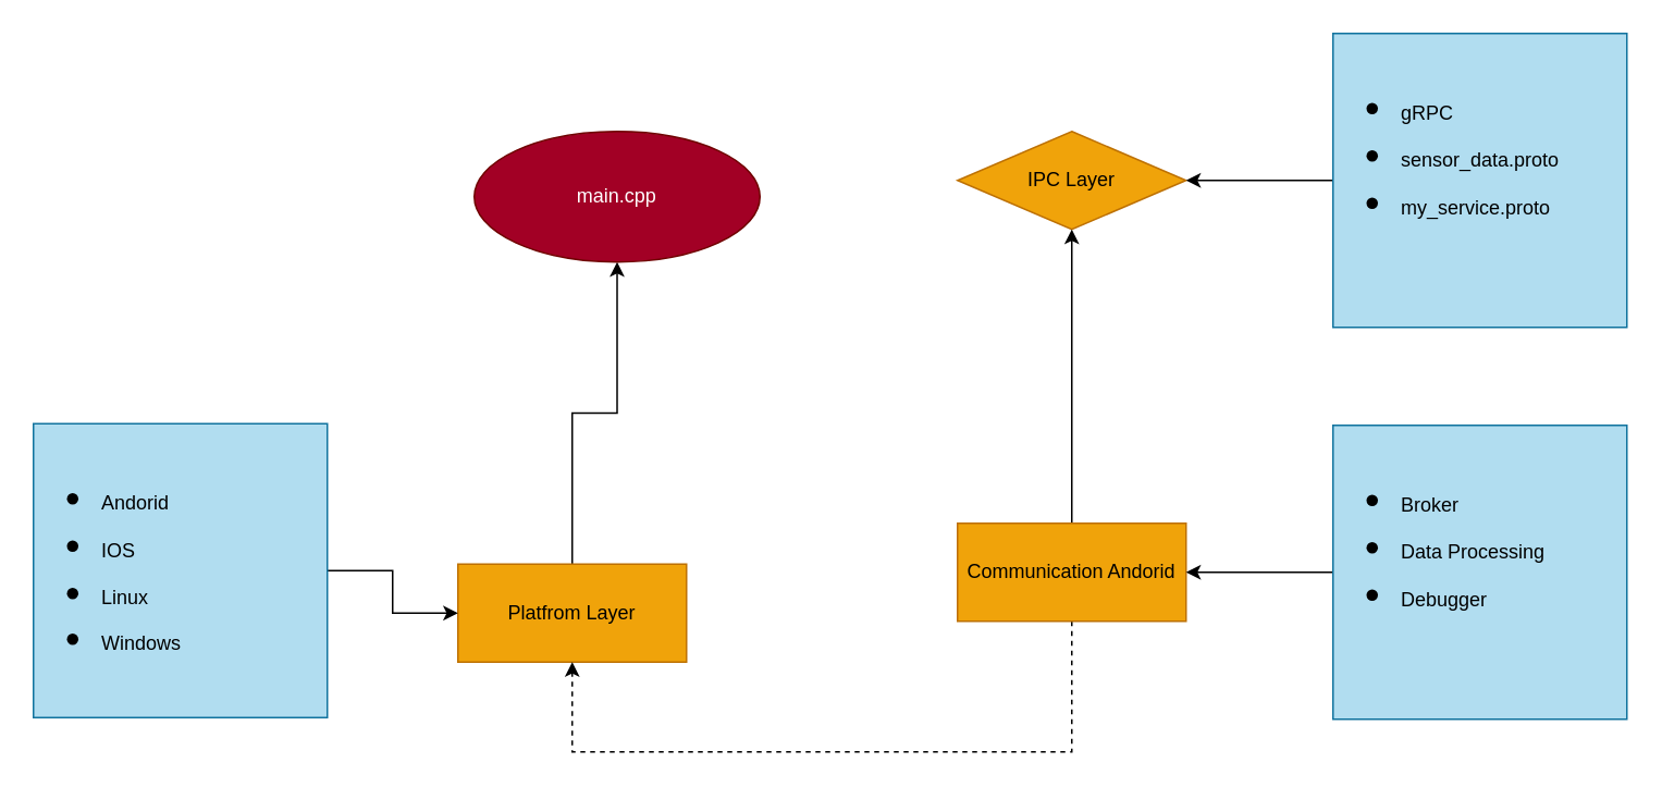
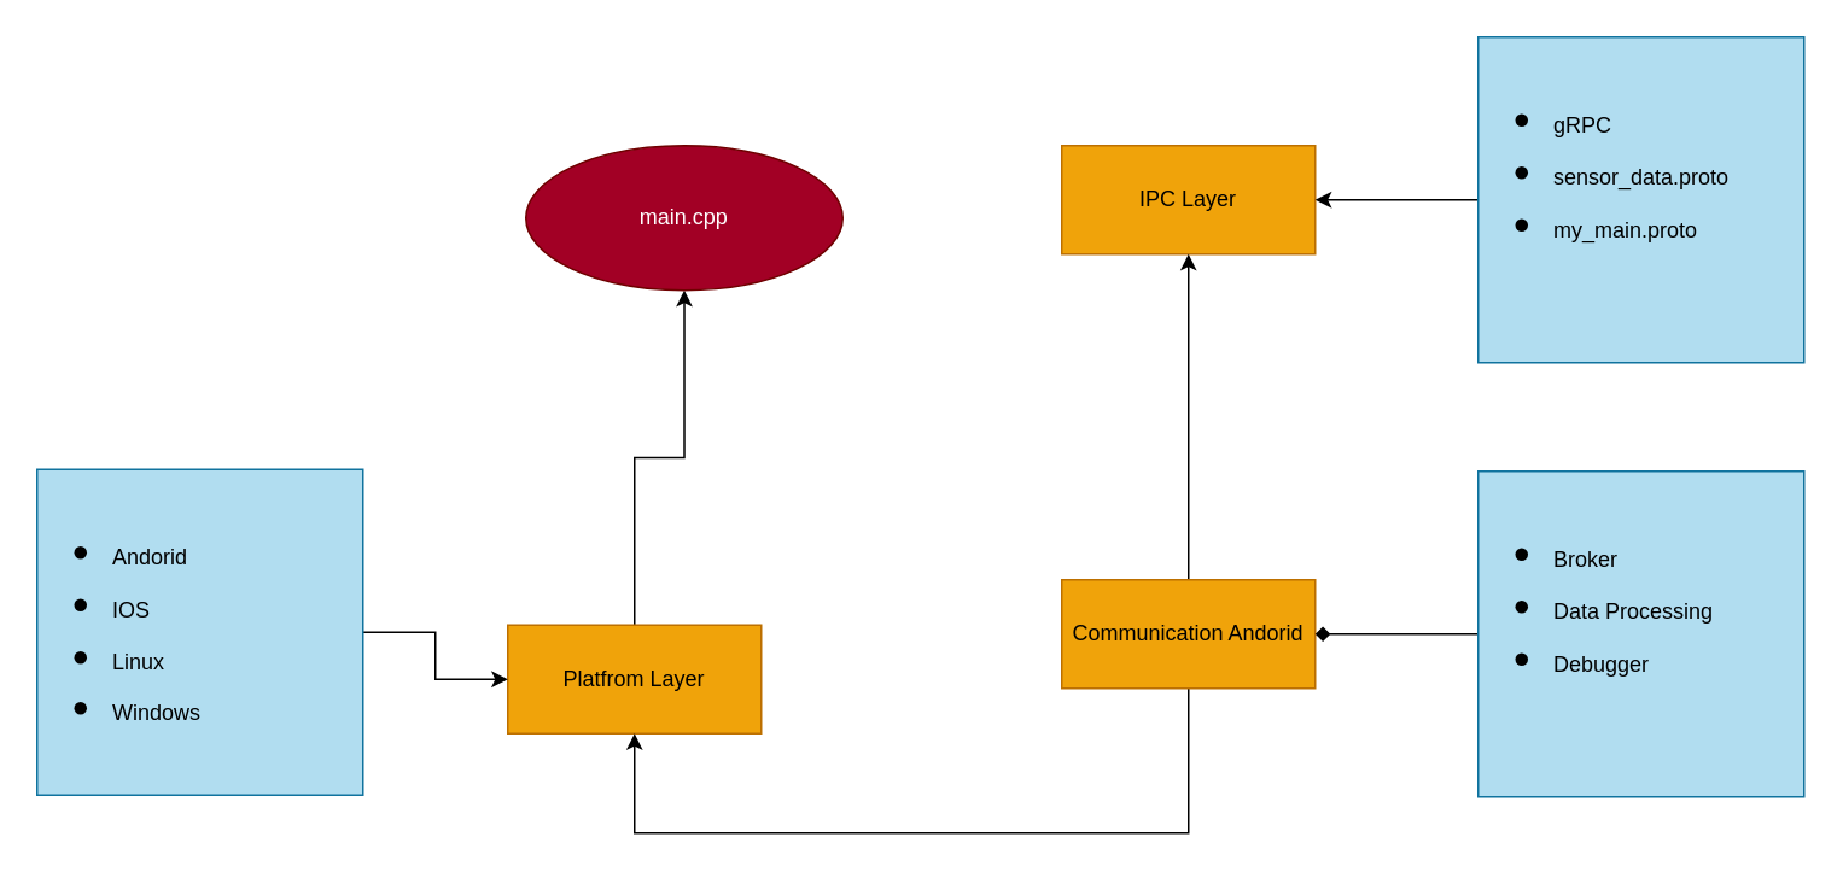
  <mxCell id="0" />
  <mxCell id="1" parent="0" />
  <mxCell id="2" style="edgeStyle=orthogonalEdgeStyle;rounded=0;orthogonalLoop=1;jettySize=auto;html=1;entryX=0.5;entryY=1;entryDx=0;entryDy=0;" edge="1" parent="1" source="3" target="14"><mxGeometry relative="1" as="geometry" /></mxCell>
  <mxCell id="3" value="Platfrom Layer" style="rounded=0;whiteSpace=wrap;html=1;fillColor=#f0a30a;fontColor=#000000;strokeColor=#BD7000;" vertex="1" parent="1"><mxGeometry x="280" y="345" width="140" height="60" as="geometry" /></mxCell>
- <mxCell id="4" value="IPC Layer" style="rhombus;whiteSpace=wrap;html=1;fillColor=#f0a30a;strokeColor=#BD7000;fontColor=#000000;" vertex="1" parent="1"><mxGeometry x="586" y="80" width="140" height="60" as="geometry" /></mxCell>
- <mxCell id="5" style="edgeStyle=orthogonalEdgeStyle;rounded=0;orthogonalLoop=1;jettySize=auto;html=1;entryX=0.5;entryY=1;entryDx=0;entryDy=0;dashed=1;" edge="1" parent="1" source="7" target="3"><mxGeometry relative="1" as="geometry"><Array as="points"><mxPoint x="656" y="460" /><mxPoint x="350" y="460" /></Array></mxGeometry></mxCell>
+ <mxCell id="4" value="IPC Layer" style="rounded=0;whiteSpace=wrap;html=1;fillColor=#f0a30a;strokeColor=#BD7000;fontColor=#000000;" vertex="1" parent="1"><mxGeometry x="586" y="80" width="140" height="60" as="geometry" /></mxCell>
+ <mxCell id="5" style="edgeStyle=orthogonalEdgeStyle;rounded=0;orthogonalLoop=1;jettySize=auto;html=1;entryX=0.5;entryY=1;entryDx=0;entryDy=0;" edge="1" parent="1" source="7" target="3"><mxGeometry relative="1" as="geometry"><Array as="points"><mxPoint x="656" y="460" /><mxPoint x="350" y="460" /></Array></mxGeometry></mxCell>
  <mxCell id="6" style="edgeStyle=orthogonalEdgeStyle;rounded=0;orthogonalLoop=1;jettySize=auto;html=1;entryX=0.5;entryY=1;entryDx=0;entryDy=0;" edge="1" parent="1" source="7" target="4"><mxGeometry relative="1" as="geometry" /></mxCell>
  <mxCell id="7" value="Communication Andorid" style="rounded=0;whiteSpace=wrap;html=1;fillColor=#f0a30a;fontColor=#000000;strokeColor=#BD7000;" vertex="1" parent="1"><mxGeometry x="586" y="320" width="140" height="60" as="geometry" /></mxCell>
- <mxCell id="8" style="edgeStyle=orthogonalEdgeStyle;rounded=0;orthogonalLoop=1;jettySize=auto;html=1;entryX=1;entryY=0.5;entryDx=0;entryDy=0;" edge="1" parent="1" source="9" target="7"><mxGeometry relative="1" as="geometry" /></mxCell>
+ <mxCell id="8" style="edgeStyle=orthogonalEdgeStyle;rounded=0;orthogonalLoop=1;jettySize=auto;html=1;entryX=1;entryY=0.5;entryDx=0;entryDy=0;endArrow=diamond;" edge="1" parent="1" source="9" target="7"><mxGeometry relative="1" as="geometry" /></mxCell>
  <mxCell id="9" value="&lt;h1 style=&quot;margin-top: 0px;&quot;&gt;&lt;ul&gt;&lt;li&gt;&lt;span style=&quot;font-size: 12px; font-weight: 400;&quot;&gt;Broker&lt;/span&gt;&lt;/li&gt;&lt;li&gt;&lt;span style=&quot;font-size: 12px; font-weight: 400;&quot;&gt;Data Processing&lt;/span&gt;&lt;/li&gt;&lt;li&gt;&lt;span style=&quot;font-size: 12px; font-weight: 400;&quot;&gt;Debugger&lt;/span&gt;&lt;/li&gt;&lt;/ul&gt;&lt;/h1&gt;" style="text;html=1;whiteSpace=wrap;overflow=hidden;rounded=0;fillColor=#b1ddf0;strokeColor=#10739e;" vertex="1" parent="1"><mxGeometry x="816" y="260" width="180" height="180" as="geometry" /></mxCell>
  <mxCell id="10" style="edgeStyle=orthogonalEdgeStyle;rounded=0;orthogonalLoop=1;jettySize=auto;html=1;entryX=0;entryY=0.5;entryDx=0;entryDy=0;" edge="1" parent="1" source="11" target="3"><mxGeometry relative="1" as="geometry" /></mxCell>
  <mxCell id="11" value="&lt;h1 style=&quot;margin-top: 0px;&quot;&gt;&lt;ul&gt;&lt;li&gt;&lt;span style=&quot;font-size: 12px; font-weight: 400;&quot;&gt;Andorid&lt;/span&gt;&lt;/li&gt;&lt;li&gt;&lt;span style=&quot;font-size: 12px; font-weight: 400;&quot;&gt;IOS&lt;/span&gt;&lt;/li&gt;&lt;li&gt;&lt;span style=&quot;font-size: 12px; font-weight: 400;&quot;&gt;Linux&lt;/span&gt;&lt;/li&gt;&lt;li&gt;&lt;span style=&quot;font-size: 12px; font-weight: 400;&quot;&gt;Windows&lt;/span&gt;&lt;/li&gt;&lt;/ul&gt;&lt;/h1&gt;" style="text;html=1;whiteSpace=wrap;overflow=hidden;rounded=0;glass=0;fillColor=#b1ddf0;strokeColor=#10739e;" vertex="1" parent="1"><mxGeometry x="20" y="259" width="180" height="180" as="geometry" /></mxCell>
  <mxCell id="12" style="edgeStyle=orthogonalEdgeStyle;rounded=0;orthogonalLoop=1;jettySize=auto;html=1;entryX=1;entryY=0.5;entryDx=0;entryDy=0;" edge="1" parent="1" source="13" target="4"><mxGeometry relative="1" as="geometry" /></mxCell>
- <mxCell id="13" value="&lt;h1 style=&quot;margin-top: 0px;&quot;&gt;&lt;ul&gt;&lt;li&gt;&lt;span style=&quot;font-size: 12px; font-weight: 400;&quot;&gt;gRPC&lt;/span&gt;&lt;/li&gt;&lt;li&gt;&lt;span style=&quot;font-size: 12px; font-weight: 400;&quot;&gt;sensor_data.proto&lt;/span&gt;&lt;/li&gt;&lt;li&gt;&lt;span style=&quot;font-size: 12px; font-weight: 400;&quot;&gt;my_service.proto&amp;nbsp;&lt;/span&gt;&lt;/li&gt;&lt;/ul&gt;&lt;/h1&gt;" style="text;html=1;whiteSpace=wrap;overflow=hidden;rounded=0;fillColor=#b1ddf0;strokeColor=#10739e;" vertex="1" parent="1"><mxGeometry x="816" y="20" width="180" height="180" as="geometry" /></mxCell>
+ <mxCell id="13" value="&lt;h1 style=&quot;margin-top: 0px;&quot;&gt;&lt;ul&gt;&lt;li&gt;&lt;span style=&quot;font-size: 12px; font-weight: 400;&quot;&gt;gRPC&lt;/span&gt;&lt;/li&gt;&lt;li&gt;&lt;span style=&quot;font-size: 12px; font-weight: 400;&quot;&gt;sensor_data.proto&lt;/span&gt;&lt;/li&gt;&lt;li&gt;&lt;span style=&quot;font-size: 12px; font-weight: 400;&quot;&gt;my_main.proto&amp;nbsp;&lt;/span&gt;&lt;/li&gt;&lt;/ul&gt;&lt;/h1&gt;" style="text;html=1;whiteSpace=wrap;overflow=hidden;rounded=0;fillColor=#b1ddf0;strokeColor=#10739e;" vertex="1" parent="1"><mxGeometry x="816" y="20" width="180" height="180" as="geometry" /></mxCell>
  <mxCell id="14" value="main.cpp" style="ellipse;whiteSpace=wrap;html=1;fillColor=#a20025;fontColor=#ffffff;strokeColor=#6F0000;" vertex="1" parent="1"><mxGeometry x="290" y="80" width="175" height="80" as="geometry" /></mxCell>
